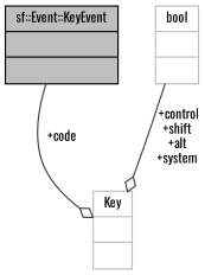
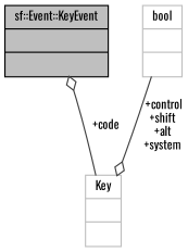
  digraph {
    fontname=Oswald
    node [color=grey75 fillcolor=white fontname=Oswald fontsize=10 shape=record style=filled]
    edge [arrowhead=odiamond color=grey25 fontname=Oswald fontsize=10 labelfontname=Helvetica labelfontsize=10 style=solid]
    n1 [color=black fillcolor=grey75 fontcolor=black height=0.2 label="{sf::Event::KeyEvent\n||}" width=0.4]
    n2 [height=0.2 label="{Key\n||}" width=0.4]
    n3 [height=0.2 label="{bool\n||}" width=0.4]
-   n1 -> n2 [label=" +code"]
+   n2 -> n1 [label=" +code"]
    n3 -> n2 [label=" +control\n+shift\n+alt\n+system"]
  }
